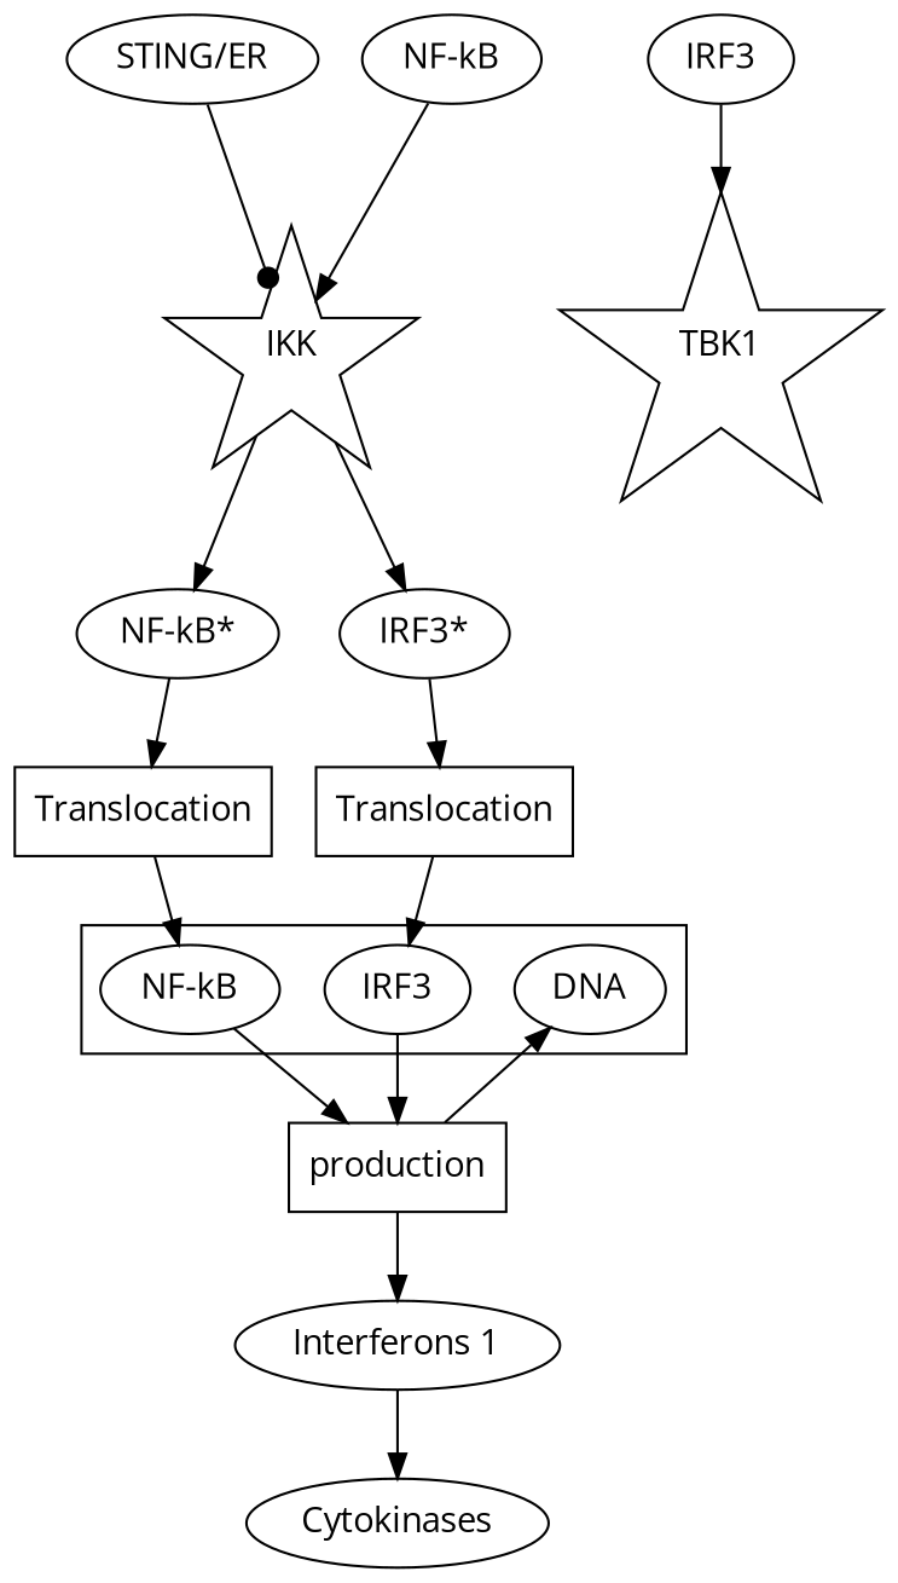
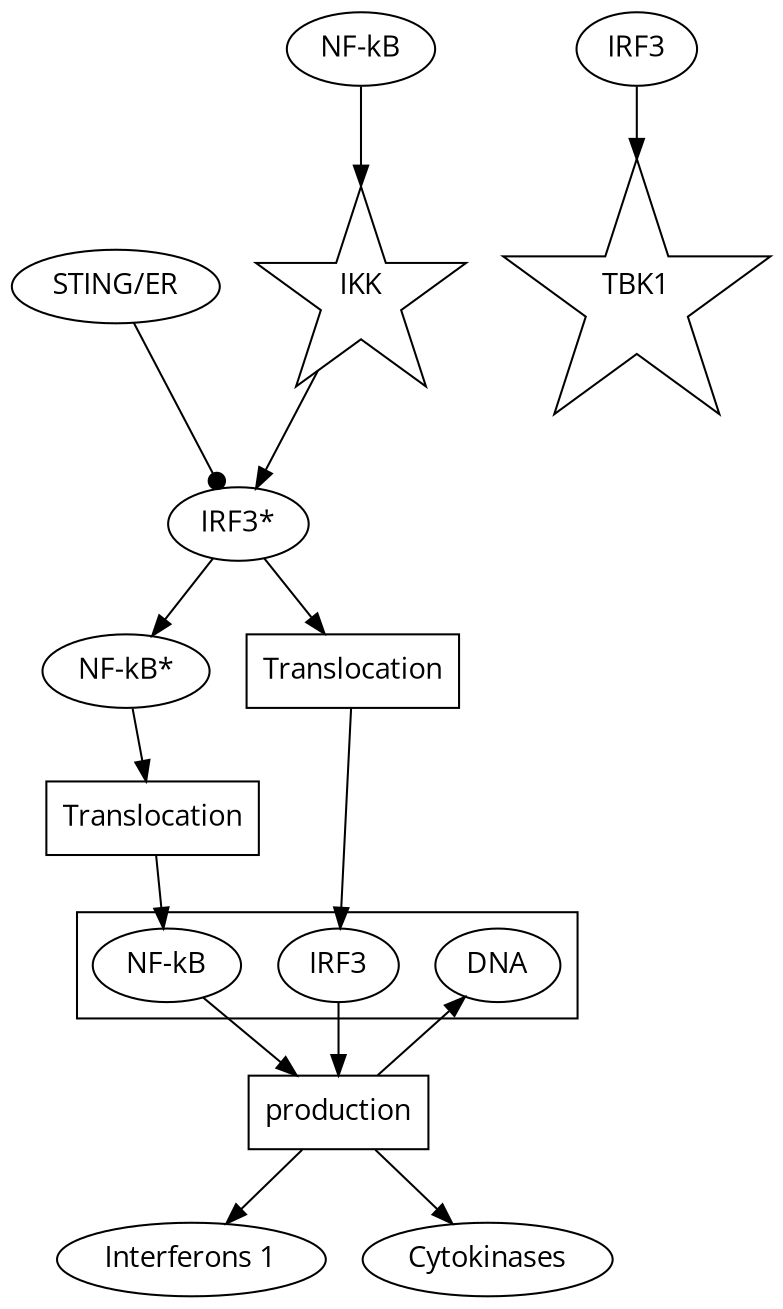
  digraph {
    fontname="Open Sans"
    node [fontname="Open Sans"]
    edge [fontname="Open Sans"]
    n1 [label=DNA]
    n2 [label="NF-kB"]
    n3 [label=IRF3]
    n4 [label=production shape=rect]
    n5 [label="Interferons 1"]
    n6 [label=Cytokinases]
    n7 [label="STING/ER"]
    n8 [label=IKK shape=star]
    n9 [label="NF-kB*"]
    n10 [label="IRF3*"]
    n11 [label=TBK1 shape=star]
    n12 [label=Translocation shape=rect]
    n13 [label=Translocation shape=rect]
    n14 [label="NF-kB"]
    n15 [label=IRF3]
    subgraph cluster_1 {
      n1
      n2
      n3
    }
    subgraph cluster_2 {
    }
    n2 -> n4
    n3 -> n4
    n4 -> n1
    n4 -> n5
-   n5 -> n6
-   n7 -> n8 [arrowhead=dot]
-   n8 -> n9
+   n4 -> n6
+   n7 -> n10 [arrowhead=dot]
+   n10 -> n9
    n8 -> n10
    n9 -> n12
    n10 -> n13
    n12 -> n2
    n13 -> n3
    n14 -> n8
    n15 -> n11
  }
